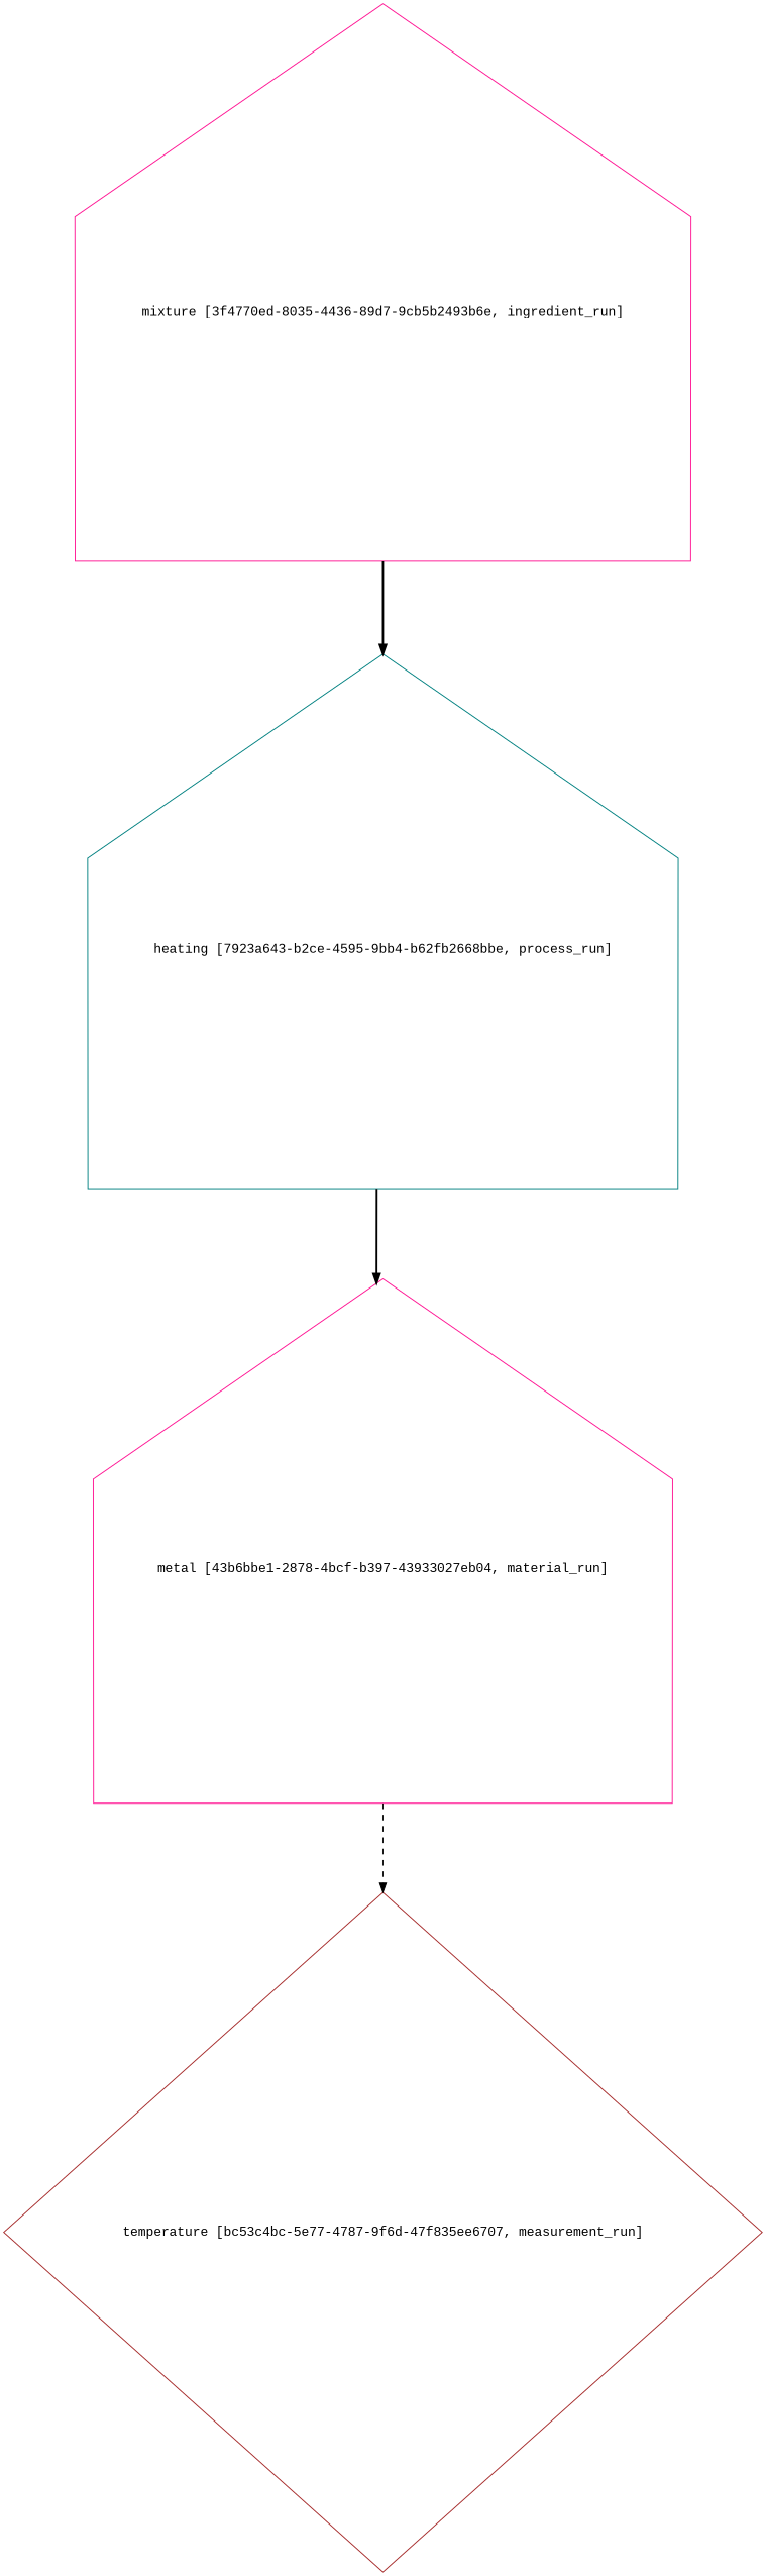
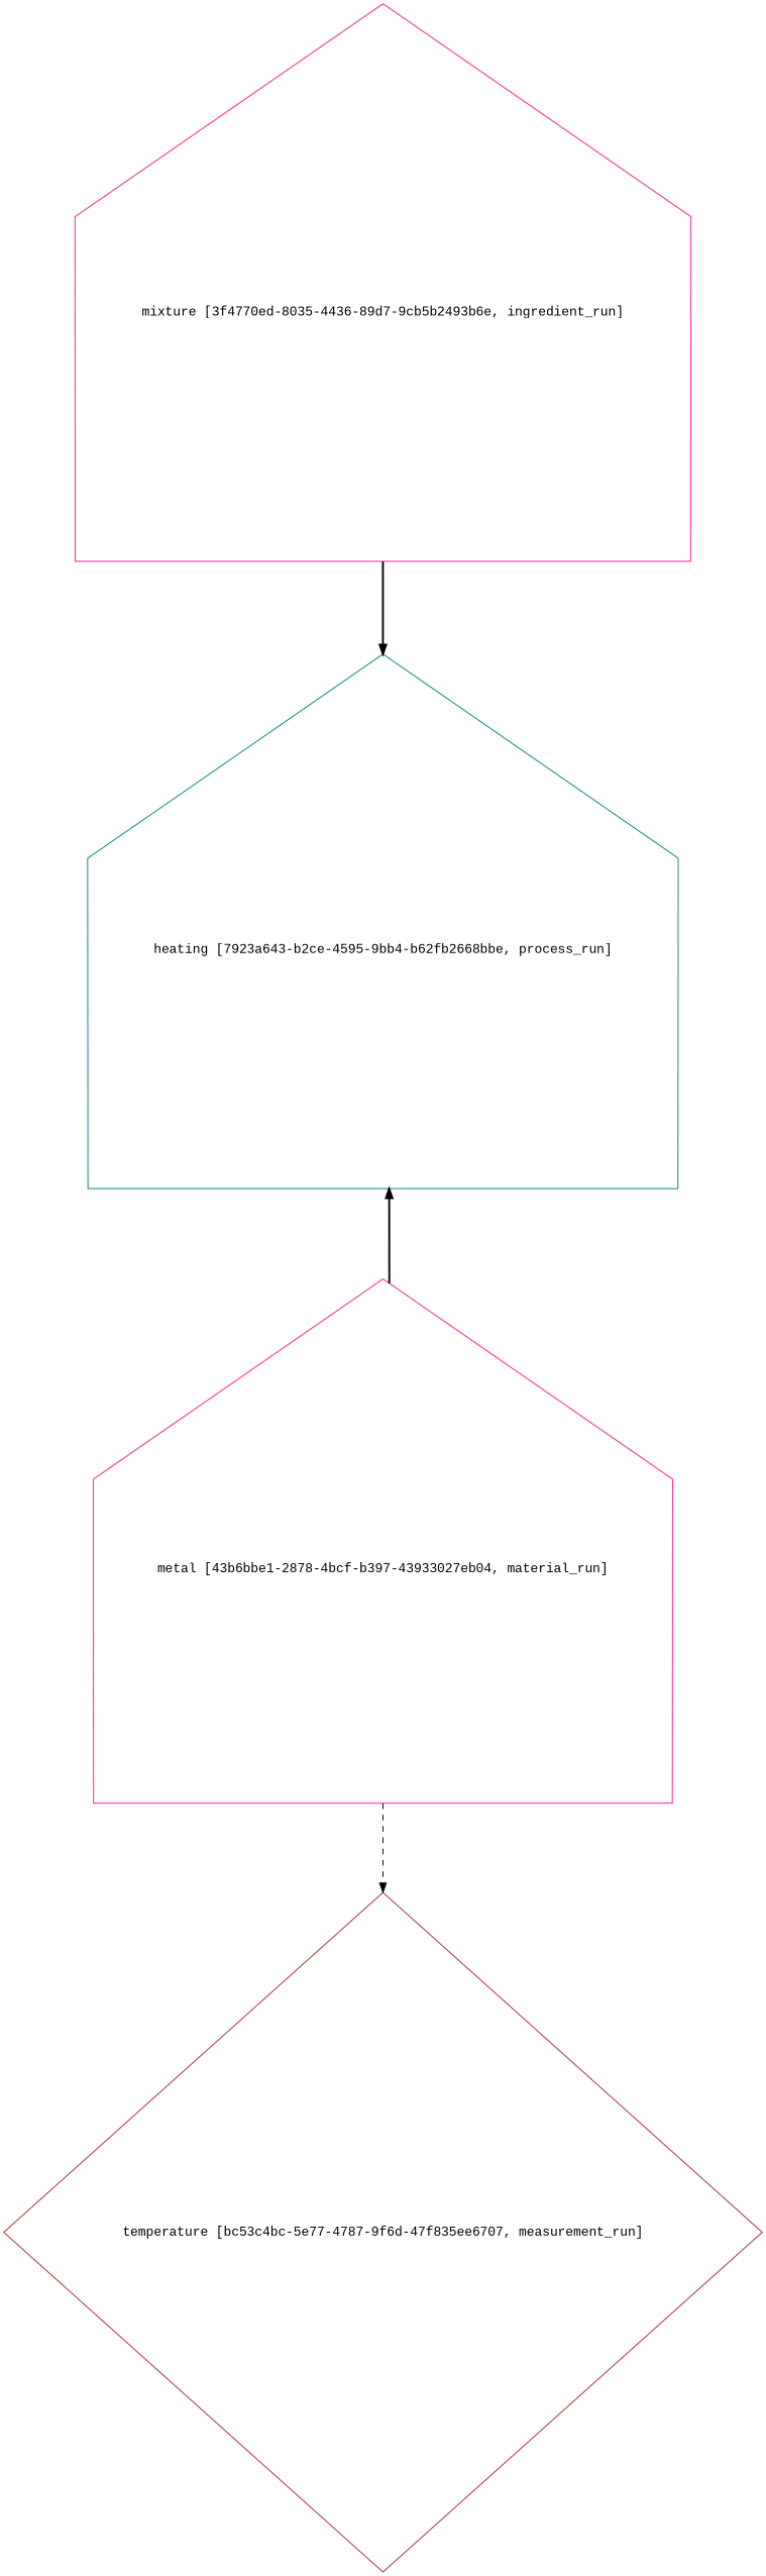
  strict digraph {
    fontname="Liberation Mono"
    node [color=deeppink shape=house fontname="Liberation Mono"]
    edge [style=bold fontname="Liberation Mono"]
    "mixture [3f4770ed-8035-4436-89d7-9cb5b2493b6e, ingredient_run]" [height=9.0811 object="{\"absolute_quantity\": null, \"file_links\": [], \"labels\": [], \"mass_fraction\": null, \"material\": null, \"name\": \"mixture\", \"notes\": null, \"number_fraction\": null, \"process\": {\"id\": \"7923a643-b2ce-4595-9bb4-b62fb2668bbe\", \"scope\": \"auto\", \"type\": \"link_by_uid\"}, \"spec\": {\"id\": \"9cba2bf0-bc7d-47d4-affc-948367eb00e3\", \"scope\": \"auto\", \"type\": \"link_by_uid\"}, \"tags\": [], \"type\": \"ingredient_run\", \"uids\": {\"auto\": \"3f4770ed-8035-4436-89d7-9cb5b2493b6e\"}, \"volume_fraction\": null}" type=ingredient_run uuid="3f4770ed-8035-4436-89d7-9cb5b2493b6e" width=9.0811]
    "heating [7923a643-b2ce-4595-9bb4-b62fb2668bbe, process_run]" [color=teal height=8.702 object="{\"conditions\": [], \"file_links\": [], \"name\": \"heating\", \"notes\": null, \"parameters\": [], \"source\": null, \"spec\": {\"id\": \"ab353bfe-d40a-4ee6-868a-b8b0e1f41fbd\", \"scope\": \"auto\", \"type\": \"link_by_uid\"}, \"tags\": [], \"type\": \"process_run\", \"uids\": {\"auto\": \"7923a643-b2ce-4595-9bb4-b62fb2668bbe\"}}" type=process_run uuid="7923a643-b2ce-4595-9bb4-b62fb2668bbe" width=8.702]
    "metal [43b6bbe1-2878-4bcf-b397-43933027eb04, material_run]" [height=8.5395 object="{\"file_links\": [], \"name\": \"metal\", \"notes\": null, \"process\": {\"id\": \"7923a643-b2ce-4595-9bb4-b62fb2668bbe\", \"scope\": \"auto\", \"type\": \"link_by_uid\"}, \"sample_type\": \"unknown\", \"spec\": {\"id\": \"1eb6902d-137f-4ffc-9cbb-ee6409784091\", \"scope\": \"auto\", \"type\": \"link_by_uid\"}, \"tags\": [], \"type\": \"material_run\", \"uids\": {\"auto\": \"43b6bbe1-2878-4bcf-b397-43933027eb04\"}}" type=material_run uuid="43b6bbe1-2878-4bcf-b397-43933027eb04" width=8.5395]
    "temperature [bc53c4bc-5e77-4787-9f6d-47f835ee6707, measurement_run]" [color=brown height=10.02 object="{\"conditions\": [], \"file_links\": [], \"material\": {\"id\": \"43b6bbe1-2878-4bcf-b397-43933027eb04\", \"scope\": \"auto\", \"type\": \"link_by_uid\"}, \"name\": \"temperature\", \"notes\": null, \"parameters\": [], \"properties\": [], \"source\": null, \"spec\": {\"id\": \"c8634161-b54d-459d-a6ed-06bfebc36f25\", \"scope\": \"auto\", \"type\": \"link_by_uid\"}, \"tags\": [], \"type\": \"measurement_run\", \"uids\": {\"auto\": \"bc53c4bc-5e77-4787-9f6d-47f835ee6707\"}}" shape=diamond type=measurement_run uuid="bc53c4bc-5e77-4787-9f6d-47f835ee6707" width=10.02]
    "mixture [3f4770ed-8035-4436-89d7-9cb5b2493b6e, ingredient_run]" -> "heating [7923a643-b2ce-4595-9bb4-b62fb2668bbe, process_run]"
-   "heating [7923a643-b2ce-4595-9bb4-b62fb2668bbe, process_run]" -> "metal [43b6bbe1-2878-4bcf-b397-43933027eb04, material_run]"
+   "metal [43b6bbe1-2878-4bcf-b397-43933027eb04, material_run]" -> "heating [7923a643-b2ce-4595-9bb4-b62fb2668bbe, process_run]"
    "metal [43b6bbe1-2878-4bcf-b397-43933027eb04, material_run]" -> "temperature [bc53c4bc-5e77-4787-9f6d-47f835ee6707, measurement_run]" [style=dashed]
  }
